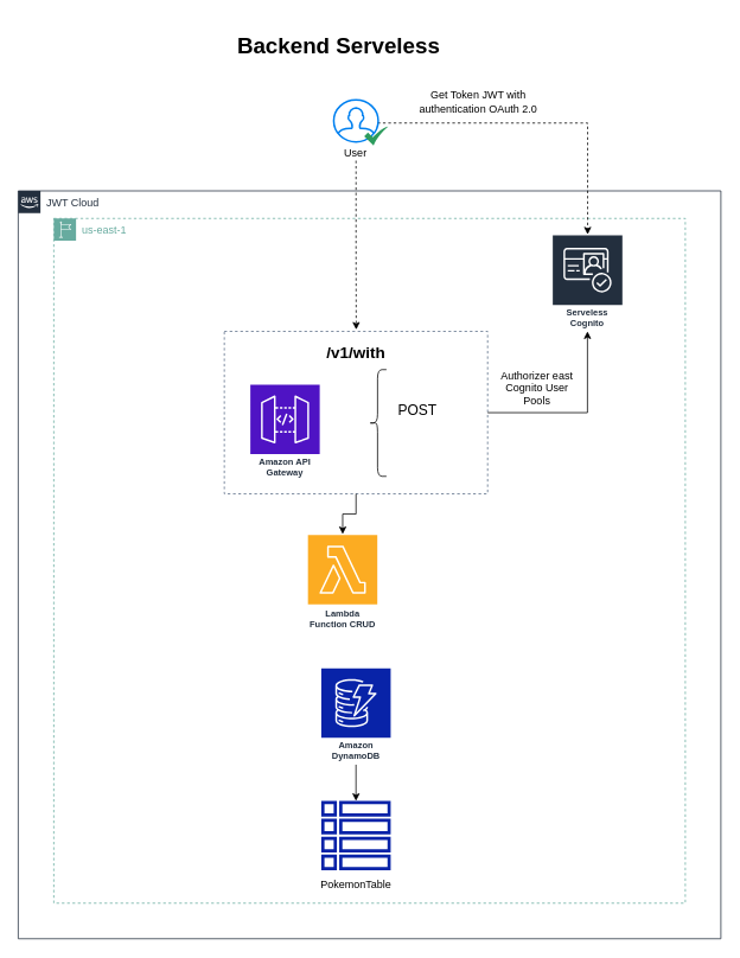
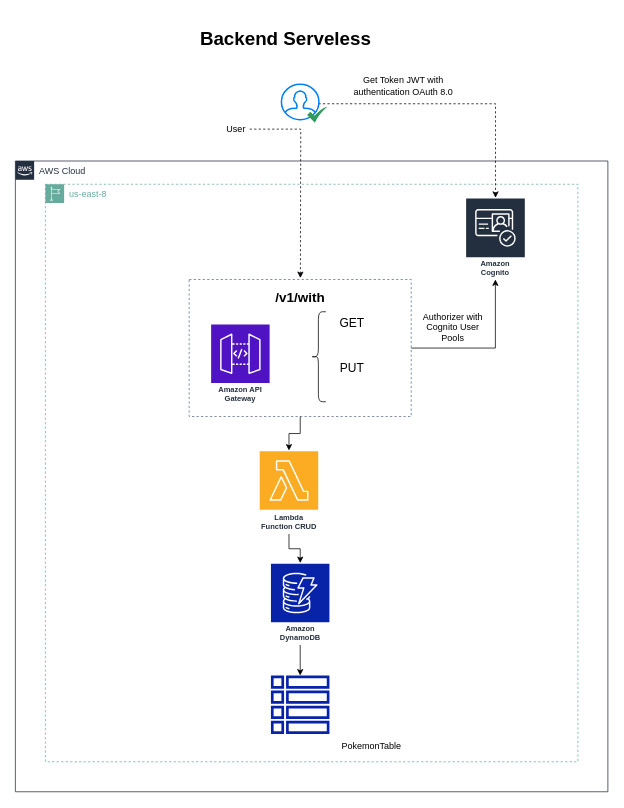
  <mxCell id="0" />
  <mxCell id="1" parent="0" />
- <mxCell id="2" value="&lt;font color=&quot;#67ab9f&quot;&gt;us-east-1&lt;/font&gt;" style="points=[[0,0],[0.25,0],[0.5,0],[0.75,0],[1,0],[1,0.25],[1,0.5],[1,0.75],[1,1],[0.75,1],[0.5,1],[0.25,1],[0,1],[0,0.75],[0,0.5],[0,0.25]];outlineConnect=0;gradientColor=none;html=1;whiteSpace=wrap;fontSize=12;fontStyle=0;container=1;pointerEvents=0;collapsible=0;recursiveResize=0;shape=mxgraph.aws4.group;grIcon=mxgraph.aws4.group_region;strokeColor=#67AB9F;fillColor=none;verticalAlign=top;align=left;spacingLeft=30;fontColor=#147EBA;dashed=1;strokeWidth=1;" parent="1" vertex="1"><mxGeometry x="60" y="245" width="710" height="770" as="geometry" /></mxCell>
- <mxCell id="3" value="JWT Cloud" style="points=[[0,0],[0.25,0],[0.5,0],[0.75,0],[1,0],[1,0.25],[1,0.5],[1,0.75],[1,1],[0.75,1],[0.5,1],[0.25,1],[0,1],[0,0.75],[0,0.5],[0,0.25]];outlineConnect=0;gradientColor=none;html=1;whiteSpace=wrap;fontSize=12;fontStyle=0;container=1;pointerEvents=0;collapsible=0;recursiveResize=0;shape=mxgraph.aws4.group;grIcon=mxgraph.aws4.group_aws_cloud_alt;strokeColor=#232F3E;fillColor=none;verticalAlign=top;align=left;spacingLeft=30;fontColor=#232F3E;dashed=0;" parent="1" vertex="1"><mxGeometry x="20" y="214" width="790" height="841" as="geometry" /></mxCell>
+ <mxCell id="2" value="&lt;font color=&quot;#67ab9f&quot;&gt;us-east-8&lt;/font&gt;" style="points=[[0,0],[0.25,0],[0.5,0],[0.75,0],[1,0],[1,0.25],[1,0.5],[1,0.75],[1,1],[0.75,1],[0.5,1],[0.25,1],[0,1],[0,0.75],[0,0.5],[0,0.25]];outlineConnect=0;gradientColor=none;html=1;whiteSpace=wrap;fontSize=12;fontStyle=0;container=1;pointerEvents=0;collapsible=0;recursiveResize=0;shape=mxgraph.aws4.group;grIcon=mxgraph.aws4.group_region;strokeColor=#67AB9F;fillColor=none;verticalAlign=top;align=left;spacingLeft=30;fontColor=#147EBA;dashed=1;strokeWidth=1;" parent="1" vertex="1"><mxGeometry x="60" y="245" width="710" height="770" as="geometry" /></mxCell>
+ <mxCell id="3" value="AWS Cloud" style="points=[[0,0],[0.25,0],[0.5,0],[0.75,0],[1,0],[1,0.25],[1,0.5],[1,0.75],[1,1],[0.75,1],[0.5,1],[0.25,1],[0,1],[0,0.75],[0,0.5],[0,0.25]];outlineConnect=0;gradientColor=none;html=1;whiteSpace=wrap;fontSize=12;fontStyle=0;container=1;pointerEvents=0;collapsible=0;recursiveResize=0;shape=mxgraph.aws4.group;grIcon=mxgraph.aws4.group_aws_cloud_alt;strokeColor=#232F3E;fillColor=none;verticalAlign=top;align=left;spacingLeft=30;fontColor=#232F3E;dashed=0;" parent="1" vertex="1"><mxGeometry x="20" y="214" width="790" height="841" as="geometry" /></mxCell>
  <mxCell id="4" value="" style="fillColor=none;strokeColor=#5A6C86;dashed=1;verticalAlign=top;fontStyle=0;fontColor=#5A6C86;whiteSpace=wrap;html=1;" parent="3" vertex="1"><mxGeometry x="231.72" y="158.0" width="296.06" height="182.68" as="geometry" /></mxCell>
+ <mxCell id="5" style="edgeStyle=orthogonalEdgeStyle;rounded=0;orthogonalLoop=1;jettySize=auto;html=1;" parent="3" source="17" target="10" edge="1"><mxGeometry relative="1" as="geometry"><mxPoint x="379.686" y="582.56" as="sourcePoint" /></mxGeometry></mxCell>
  <mxCell id="6" style="edgeStyle=orthogonalEdgeStyle;rounded=0;orthogonalLoop=1;jettySize=auto;html=1;" parent="3" source="4" target="17" edge="1"><mxGeometry relative="1" as="geometry"><mxPoint x="379.75" y="400.44" as="targetPoint" /></mxGeometry></mxCell>
  <mxCell id="7" style="edgeStyle=orthogonalEdgeStyle;rounded=0;orthogonalLoop=1;jettySize=auto;html=1;" parent="3" source="4" target="11" edge="1"><mxGeometry relative="1" as="geometry"><Array as="points"><mxPoint x="640" y="249" /></Array></mxGeometry></mxCell>
  <mxCell id="8" value="&lt;font size=&quot;1&quot; style=&quot;&quot;&gt;&lt;b style=&quot;font-size: 18px;&quot;&gt;/v1/with&lt;/b&gt;&lt;/font&gt;" style="text;html=1;strokeColor=none;fillColor=none;align=center;verticalAlign=middle;whiteSpace=wrap;rounded=0;" parent="3" vertex="1"><mxGeometry x="314.57" y="162.59" width="130.37" height="38.41" as="geometry" /></mxCell>
  <mxCell id="9" style="edgeStyle=orthogonalEdgeStyle;rounded=0;orthogonalLoop=1;jettySize=auto;html=1;" parent="3" source="10" target="19" edge="1"><mxGeometry relative="1" as="geometry" /></mxCell>
  <mxCell id="10" value="Amazon DynamoDB" style="sketch=0;outlineConnect=0;fontColor=#232F3E;gradientColor=none;strokeColor=#ffffff;fillColor=#0823A8;dashed=0;verticalLabelPosition=middle;verticalAlign=bottom;align=center;html=1;whiteSpace=wrap;fontSize=10;fontStyle=1;spacing=3;shape=mxgraph.aws4.productIcon;prIcon=mxgraph.aws4.dynamodb;" parent="3" vertex="1"><mxGeometry x="339.75" y="536" width="80" height="109" as="geometry" /></mxCell>
- <mxCell id="11" value="Serveless Cognito" style="sketch=0;outlineConnect=0;fontColor=#232F3E;gradientColor=none;strokeColor=#ffffff;fillColor=#232F3E;dashed=0;verticalLabelPosition=middle;verticalAlign=bottom;align=center;html=1;whiteSpace=wrap;fontSize=10;fontStyle=1;spacing=3;shape=mxgraph.aws4.productIcon;prIcon=mxgraph.aws4.cognito;" parent="3" vertex="1"><mxGeometry x="600" y="49" width="80.25" height="109" as="geometry" /></mxCell>
+ <mxCell id="11" value="Amazon Cognito" style="sketch=0;outlineConnect=0;fontColor=#232F3E;gradientColor=none;strokeColor=#ffffff;fillColor=#232F3E;dashed=0;verticalLabelPosition=middle;verticalAlign=bottom;align=center;html=1;whiteSpace=wrap;fontSize=10;fontStyle=1;spacing=3;shape=mxgraph.aws4.productIcon;prIcon=mxgraph.aws4.cognito;" parent="3" vertex="1"><mxGeometry x="600" y="49" width="80.25" height="109" as="geometry" /></mxCell>
  <mxCell id="12" value="Amazon API Gateway" style="sketch=0;outlineConnect=0;fontColor=#232F3E;gradientColor=none;strokeColor=#ffffff;fillColor=#4F13C4;dashed=0;verticalLabelPosition=middle;verticalAlign=bottom;align=center;html=1;whiteSpace=wrap;fontSize=10;fontStyle=1;spacing=3;shape=mxgraph.aws4.productIcon;prIcon=mxgraph.aws4.api_gateway;" parent="3" vertex="1"><mxGeometry x="260" y="217" width="80" height="109.5" as="geometry" /></mxCell>
- <mxCell id="15" value="&lt;font style=&quot;font-size: 16px;&quot;&gt;POST&lt;/font&gt;" style="text;html=1;strokeColor=none;fillColor=none;align=center;verticalAlign=middle;whiteSpace=wrap;rounded=0;" parent="3" vertex="1"><mxGeometry x="418.75" y="231" width="60" height="30" as="geometry" /></mxCell>
- <mxCell id="16" value="&lt;font style=&quot;font-size: 12px;&quot;&gt;Authorizer east Cognito User Pools&lt;/font&gt;" style="text;html=1;strokeColor=none;fillColor=none;align=center;verticalAlign=middle;whiteSpace=wrap;rounded=0;" parent="3" vertex="1"><mxGeometry x="541" y="202" width="85.29" height="40" as="geometry" /></mxCell>
+ <mxCell id="13" value="&lt;font style=&quot;font-size: 16px;&quot;&gt;GET&lt;/font&gt;" style="text;html=1;strokeColor=none;fillColor=none;align=center;verticalAlign=middle;whiteSpace=wrap;rounded=0;" parent="3" vertex="1"><mxGeometry x="418.75" y="201" width="60" height="30" as="geometry" /></mxCell>
+ <mxCell id="14" value="&lt;font style=&quot;font-size: 16px;&quot;&gt;PUT&lt;/font&gt;" style="text;html=1;strokeColor=none;fillColor=none;align=center;verticalAlign=middle;whiteSpace=wrap;rounded=0;" parent="3" vertex="1"><mxGeometry x="418.75" y="261" width="60" height="30" as="geometry" /></mxCell>
+ <mxCell id="16" value="&lt;font style=&quot;font-size: 12px;&quot;&gt;Authorizer with Cognito User Pools&lt;/font&gt;" style="text;html=1;strokeColor=none;fillColor=none;align=center;verticalAlign=middle;whiteSpace=wrap;rounded=0;" parent="3" vertex="1"><mxGeometry x="541" y="202" width="85.29" height="40" as="geometry" /></mxCell>
  <mxCell id="17" value="Lambda Function CRUD" style="sketch=0;outlineConnect=0;fontColor=#232F3E;gradientColor=none;strokeColor=#ffffff;fillColor=#fcac22;dashed=0;verticalLabelPosition=middle;verticalAlign=bottom;align=center;html=1;whiteSpace=wrap;fontSize=10;fontStyle=1;spacing=3;shape=mxgraph.aws4.productIcon;prIcon=mxgraph.aws4.lambda;" parent="3" vertex="1"><mxGeometry x="324.75" y="386" width="80" height="111" as="geometry" /></mxCell>
- <mxCell id="18" value="&lt;font size=&quot;1&quot; style=&quot;&quot;&gt;&lt;span style=&quot;font-size: 12px;&quot;&gt;PokemonTable&lt;/span&gt;&lt;/font&gt;" style="text;html=1;strokeColor=none;fillColor=none;align=center;verticalAlign=middle;whiteSpace=wrap;rounded=0;" parent="3" vertex="1"><mxGeometry x="339.75" y="766" width="80" height="30" as="geometry" /></mxCell>
+ <mxCell id="18" value="&lt;font size=&quot;1&quot; style=&quot;&quot;&gt;&lt;span style=&quot;font-size: 12px;&quot;&gt;PokemonTable&lt;/span&gt;&lt;/font&gt;" style="text;html=1;strokeColor=none;fillColor=none;align=center;verticalAlign=middle;whiteSpace=wrap;rounded=0;" parent="3" vertex="1"><mxGeometry x="434.75" y="766" width="80" height="30" as="geometry" /></mxCell>
  <mxCell id="19" value="" style="sketch=0;outlineConnect=0;fontColor=#232F3E;gradientColor=none;fillColor=#0823A8;strokeColor=none;dashed=0;verticalLabelPosition=bottom;verticalAlign=top;align=center;html=1;fontSize=12;fontStyle=0;aspect=fixed;pointerEvents=1;shape=mxgraph.aws4.table;" parent="3" vertex="1"><mxGeometry x="340.75" y="686" width="78" height="78" as="geometry" /></mxCell>
  <mxCell id="20" value="" style="shape=curlyBracket;whiteSpace=wrap;html=1;rounded=1;labelPosition=left;verticalLabelPosition=middle;align=right;verticalAlign=middle;" vertex="1" parent="3"><mxGeometry x="394" y="201" width="20" height="120" as="geometry" /></mxCell>
  <mxCell id="21" value="&lt;font size=&quot;1&quot; style=&quot;&quot;&gt;&lt;b style=&quot;font-size: 25px;&quot;&gt;Backend Serveless&lt;/b&gt;&lt;/font&gt;" style="text;html=1;strokeColor=none;fillColor=none;align=center;verticalAlign=middle;whiteSpace=wrap;rounded=0;" parent="1" vertex="1"><mxGeometry x="184.5" y="20" width="390.5" height="60" as="geometry" /></mxCell>
- <mxCell id="22" value="Get Token JWT with authentication OAuth 2.0" style="text;html=1;strokeColor=none;fillColor=none;align=center;verticalAlign=middle;whiteSpace=wrap;rounded=0;" parent="1" vertex="1"><mxGeometry x="450" y="100" width="175.25" height="28" as="geometry" /></mxCell>
+ <mxCell id="22" value="Get Token JWT with authentication OAuth 8.0" style="text;html=1;strokeColor=none;fillColor=none;align=center;verticalAlign=middle;whiteSpace=wrap;rounded=0;" parent="1" vertex="1"><mxGeometry x="450" y="100" width="175.25" height="28" as="geometry" /></mxCell>
  <mxCell id="23" style="edgeStyle=orthogonalEdgeStyle;rounded=0;orthogonalLoop=1;jettySize=auto;html=1;dashed=1;" parent="1" source="24" edge="1"><mxGeometry relative="1" as="geometry"><mxPoint x="400" y="370" as="targetPoint" /></mxGeometry></mxCell>
- <mxCell id="24" value="&lt;font style=&quot;font-size: 12px;&quot;&gt;User&lt;/font&gt;" style="text;html=1;strokeColor=none;fillColor=none;align=center;verticalAlign=middle;whiteSpace=wrap;rounded=0;" parent="1" vertex="1"><mxGeometry x="382.13" y="163" width="35.25" height="17" as="geometry" /></mxCell>
+ <mxCell id="24" value="&lt;font style=&quot;font-size: 12px;&quot;&gt;User&lt;/font&gt;" style="text;html=1;strokeColor=none;fillColor=none;align=center;verticalAlign=middle;whiteSpace=wrap;rounded=0;" parent="1" vertex="1"><mxGeometry x="297.13" y="163" width="35.25" height="17" as="geometry" /></mxCell>
  <mxCell id="25" style="edgeStyle=orthogonalEdgeStyle;rounded=0;orthogonalLoop=1;jettySize=auto;html=1;dashed=1;exitX=0.987;exitY=0.551;exitDx=0;exitDy=0;exitPerimeter=0;" parent="1" source="26" target="11" edge="1"><mxGeometry relative="1" as="geometry"><mxPoint x="421.114" y="162.517" as="sourcePoint" /></mxGeometry></mxCell>
  <mxCell id="26" value="" style="html=1;verticalLabelPosition=bottom;align=center;labelBackgroundColor=#ffffff;verticalAlign=top;strokeWidth=2;strokeColor=#0080F0;shadow=0;dashed=0;shape=mxgraph.ios7.icons.user;" parent="1" vertex="1"><mxGeometry x="374.75" y="111.5" width="50" height="47.5" as="geometry" /></mxCell>
  <mxCell id="27" value="" style="sketch=0;html=1;aspect=fixed;strokeColor=none;shadow=0;align=center;fillColor=#2D9C5E;verticalAlign=top;labelPosition=center;verticalLabelPosition=bottom;shape=mxgraph.gcp2.check" parent="1" vertex="1"><mxGeometry x="409" y="141.5" width="26.88" height="21.5" as="geometry" /></mxCell>
